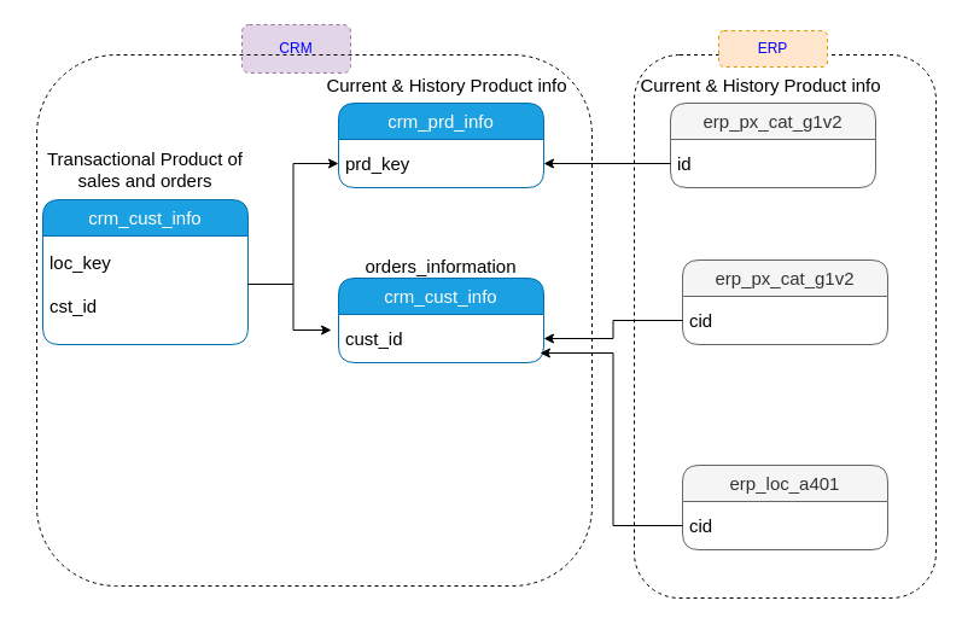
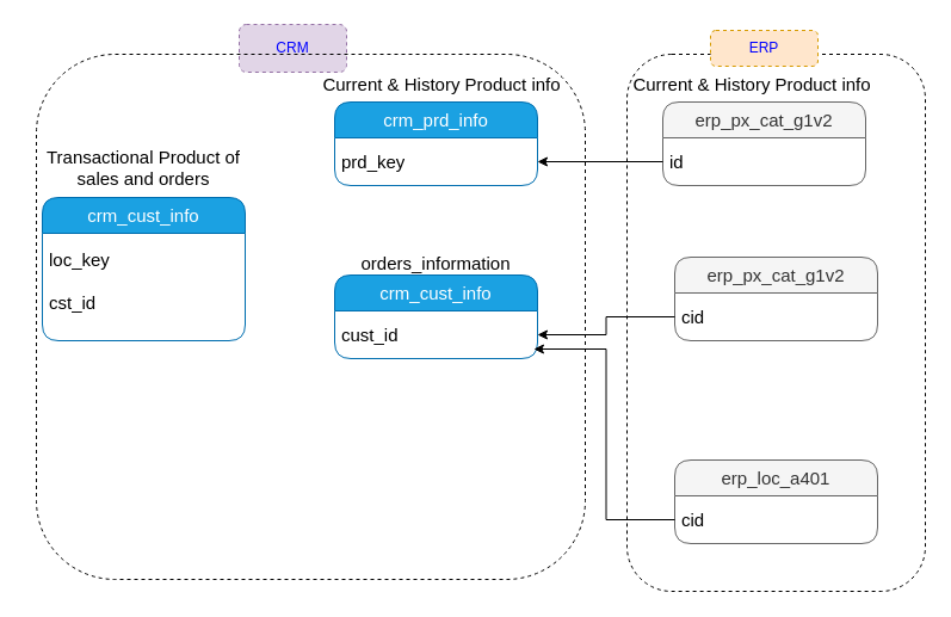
  <mxCell id="0" />
  <mxCell id="1" parent="0" />
  <mxCell id="2" value="crm_cust_info" style="swimlane;fontStyle=0;childLayout=stackLayout;horizontal=1;startSize=30;horizontalStack=0;resizeParent=1;resizeParentMax=0;resizeLast=0;collapsible=1;marginBottom=0;whiteSpace=wrap;html=1;rounded=1;fillColor=#1ba1e2;fontColor=#ffffff;strokeColor=#006EAF;fontSize=15;" vertex="1" parent="1"><mxGeometry x="280" y="230" width="170" height="70" as="geometry" /></mxCell>
  <mxCell id="3" value="cust_id" style="text;strokeColor=none;fillColor=none;align=left;verticalAlign=middle;spacingLeft=4;spacingRight=4;overflow=hidden;points=[[0,0.5],[1,0.5]];portConstraint=eastwest;rotatable=0;whiteSpace=wrap;html=1;fontSize=15;" vertex="1" parent="2"><mxGeometry y="30" width="170" height="40" as="geometry" /></mxCell>
  <mxCell id="4" value="&lt;font style=&quot;font-size: 15px;&quot;&gt;orders_information&lt;/font&gt;" style="text;html=1;align=center;verticalAlign=middle;whiteSpace=wrap;rounded=0;fontSize=15;" vertex="1" parent="1"><mxGeometry x="335" y="205" width="60" height="30" as="geometry" /></mxCell>
  <mxCell id="5" value="crm_prd_info" style="swimlane;fontStyle=0;childLayout=stackLayout;horizontal=1;startSize=30;horizontalStack=0;resizeParent=1;resizeParentMax=0;resizeLast=0;collapsible=1;marginBottom=0;whiteSpace=wrap;html=1;rounded=1;fillColor=#1ba1e2;fontColor=#ffffff;strokeColor=#006EAF;fontSize=15;" vertex="1" parent="1"><mxGeometry x="280" y="85" width="170" height="70" as="geometry" /></mxCell>
  <mxCell id="6" value="prd_key" style="text;strokeColor=none;fillColor=none;align=left;verticalAlign=middle;spacingLeft=4;spacingRight=4;overflow=hidden;points=[[0,0.5],[1,0.5]];portConstraint=eastwest;rotatable=0;whiteSpace=wrap;html=1;fontSize=15;" vertex="1" parent="5"><mxGeometry y="30" width="170" height="40" as="geometry" /></mxCell>
  <mxCell id="7" value="&lt;font style=&quot;font-size: 15px;&quot;&gt;Current &amp;amp; History Product info&lt;/font&gt;" style="text;html=1;align=center;verticalAlign=middle;whiteSpace=wrap;rounded=0;fontSize=15;" vertex="1" parent="1"><mxGeometry x="500" y="55" width="260" height="30" as="geometry" /></mxCell>
  <mxCell id="8" value="crm_cust_info" style="swimlane;fontStyle=0;childLayout=stackLayout;horizontal=1;startSize=30;horizontalStack=0;resizeParent=1;resizeParentMax=0;resizeLast=0;collapsible=1;marginBottom=0;whiteSpace=wrap;html=1;rounded=1;fillColor=#1ba1e2;fontColor=#ffffff;strokeColor=#006EAF;fontSize=15;" vertex="1" parent="1"><mxGeometry x="35" y="165" width="170" height="120" as="geometry" /></mxCell>
  <mxCell id="9" value="&lt;font style=&quot;font-size: 15px;&quot;&gt;Transactional Product of sales and orders&lt;/font&gt;" style="text;html=1;align=center;verticalAlign=middle;whiteSpace=wrap;rounded=0;fontSize=15;" vertex="1" parent="1"><mxGeometry x="20" y="125" width="200" height="30" as="geometry" /></mxCell>
- <mxCell id="10" style="edgeStyle=orthogonalEdgeStyle;rounded=0;orthogonalLoop=1;jettySize=auto;html=1;entryX=0;entryY=0.5;entryDx=0;entryDy=0;" edge="1" parent="1" source="11" target="6"><mxGeometry relative="1" as="geometry" /></mxCell>
  <mxCell id="11" value="&lt;div style=&quot;font-size: 15px;&quot;&gt;loc_key&lt;br style=&quot;font-size: 15px;&quot;&gt;&lt;br style=&quot;font-size: 15px;&quot;&gt;cst_id&lt;/div&gt;" style="text;strokeColor=none;fillColor=none;align=left;verticalAlign=middle;spacingLeft=4;spacingRight=4;overflow=hidden;points=[[0,0.5],[1,0.5]];portConstraint=eastwest;rotatable=0;whiteSpace=wrap;html=1;fontSize=15;" vertex="1" parent="1"><mxGeometry x="35" y="195" width="170" height="80" as="geometry" /></mxCell>
- <mxCell id="12" style="edgeStyle=orthogonalEdgeStyle;rounded=0;orthogonalLoop=1;jettySize=auto;html=1;entryX=-0.035;entryY=0.325;entryDx=0;entryDy=0;entryPerimeter=0;" edge="1" parent="1" source="11" target="3"><mxGeometry relative="1" as="geometry" /></mxCell>
  <mxCell id="13" value="erp_px_cat_g1v2" style="swimlane;fontStyle=0;childLayout=stackLayout;horizontal=1;startSize=30;horizontalStack=0;resizeParent=1;resizeParentMax=0;resizeLast=0;collapsible=1;marginBottom=0;whiteSpace=wrap;html=1;rounded=1;fillColor=#f5f5f5;strokeColor=#666666;fontSize=15;fontColor=#333333;" vertex="1" parent="1"><mxGeometry x="555" y="85" width="170" height="70" as="geometry" /></mxCell>
  <mxCell id="14" value="id" style="text;strokeColor=none;fillColor=none;align=left;verticalAlign=middle;spacingLeft=4;spacingRight=4;overflow=hidden;points=[[0,0.5],[1,0.5]];portConstraint=eastwest;rotatable=0;whiteSpace=wrap;html=1;fontSize=15;" vertex="1" parent="13"><mxGeometry y="30" width="170" height="40" as="geometry" /></mxCell>
  <mxCell id="15" value="&lt;font style=&quot;font-size: 15px;&quot;&gt;Current &amp;amp; History Product info&lt;/font&gt;" style="text;html=1;align=center;verticalAlign=middle;whiteSpace=wrap;rounded=0;fontSize=15;" vertex="1" parent="1"><mxGeometry x="240" y="55" width="260" height="30" as="geometry" /></mxCell>
  <mxCell id="16" value="erp_px_cat_g1v2" style="swimlane;fontStyle=0;childLayout=stackLayout;horizontal=1;startSize=30;horizontalStack=0;resizeParent=1;resizeParentMax=0;resizeLast=0;collapsible=1;marginBottom=0;whiteSpace=wrap;html=1;rounded=1;fillColor=#f5f5f5;strokeColor=#666666;fontSize=15;fontColor=#333333;" vertex="1" parent="1"><mxGeometry x="565" y="215" width="170" height="70" as="geometry" /></mxCell>
  <mxCell id="17" value="cid" style="text;strokeColor=none;fillColor=none;align=left;verticalAlign=middle;spacingLeft=4;spacingRight=4;overflow=hidden;points=[[0,0.5],[1,0.5]];portConstraint=eastwest;rotatable=0;whiteSpace=wrap;html=1;fontSize=15;" vertex="1" parent="16"><mxGeometry y="30" width="170" height="40" as="geometry" /></mxCell>
  <mxCell id="18" value="erp_loc_a401" style="swimlane;fontStyle=0;childLayout=stackLayout;horizontal=1;startSize=30;horizontalStack=0;resizeParent=1;resizeParentMax=0;resizeLast=0;collapsible=1;marginBottom=0;whiteSpace=wrap;html=1;rounded=1;fillColor=#f5f5f5;strokeColor=#666666;fontSize=15;fontColor=#333333;" vertex="1" parent="1"><mxGeometry x="565" y="385" width="170" height="70" as="geometry" /></mxCell>
  <mxCell id="19" value="cid" style="text;strokeColor=none;fillColor=none;align=left;verticalAlign=middle;spacingLeft=4;spacingRight=4;overflow=hidden;points=[[0,0.5],[1,0.5]];portConstraint=eastwest;rotatable=0;whiteSpace=wrap;html=1;fontSize=15;" vertex="1" parent="18"><mxGeometry y="30" width="170" height="40" as="geometry" /></mxCell>
  <mxCell id="20" style="edgeStyle=orthogonalEdgeStyle;rounded=0;orthogonalLoop=1;jettySize=auto;html=1;entryX=0.982;entryY=0.8;entryDx=0;entryDy=0;entryPerimeter=0;" edge="1" parent="1" source="19" target="3"><mxGeometry relative="1" as="geometry" /></mxCell>
  <mxCell id="21" style="edgeStyle=orthogonalEdgeStyle;rounded=0;orthogonalLoop=1;jettySize=auto;html=1;entryX=1;entryY=0.5;entryDx=0;entryDy=0;" edge="1" parent="1" source="17" target="3"><mxGeometry relative="1" as="geometry" /></mxCell>
  <mxCell id="22" style="edgeStyle=orthogonalEdgeStyle;rounded=0;orthogonalLoop=1;jettySize=auto;html=1;entryX=1;entryY=0.5;entryDx=0;entryDy=0;" edge="1" parent="1" source="14" target="6"><mxGeometry relative="1" as="geometry" /></mxCell>
  <mxCell id="23" value="" style="rounded=1;whiteSpace=wrap;html=1;fillColor=none;dashed=1;" vertex="1" parent="1"><mxGeometry x="525" y="45" width="250" height="450" as="geometry" /></mxCell>
  <mxCell id="24" value="&lt;font color=&quot;#0000ff&quot;&gt;CRM&lt;/font&gt;" style="rounded=1;whiteSpace=wrap;html=1;fillColor=#e1d5e7;dashed=1;strokeColor=#9673a6;" vertex="1" parent="1"><mxGeometry x="200" y="20" width="90" height="40" as="geometry" /></mxCell>
  <mxCell id="25" value="&lt;font color=&quot;#0000ff&quot;&gt;ERP&lt;/font&gt;" style="rounded=1;whiteSpace=wrap;html=1;fillColor=#ffe6cc;dashed=1;strokeColor=#d79b00;" vertex="1" parent="1"><mxGeometry x="595" y="25" width="90" height="30" as="geometry" /></mxCell>
  <mxCell id="26" value="" style="rounded=1;whiteSpace=wrap;html=1;fillColor=none;dashed=1;" vertex="1" parent="1"><mxGeometry x="30" y="45" width="460" height="440" as="geometry" /></mxCell>
